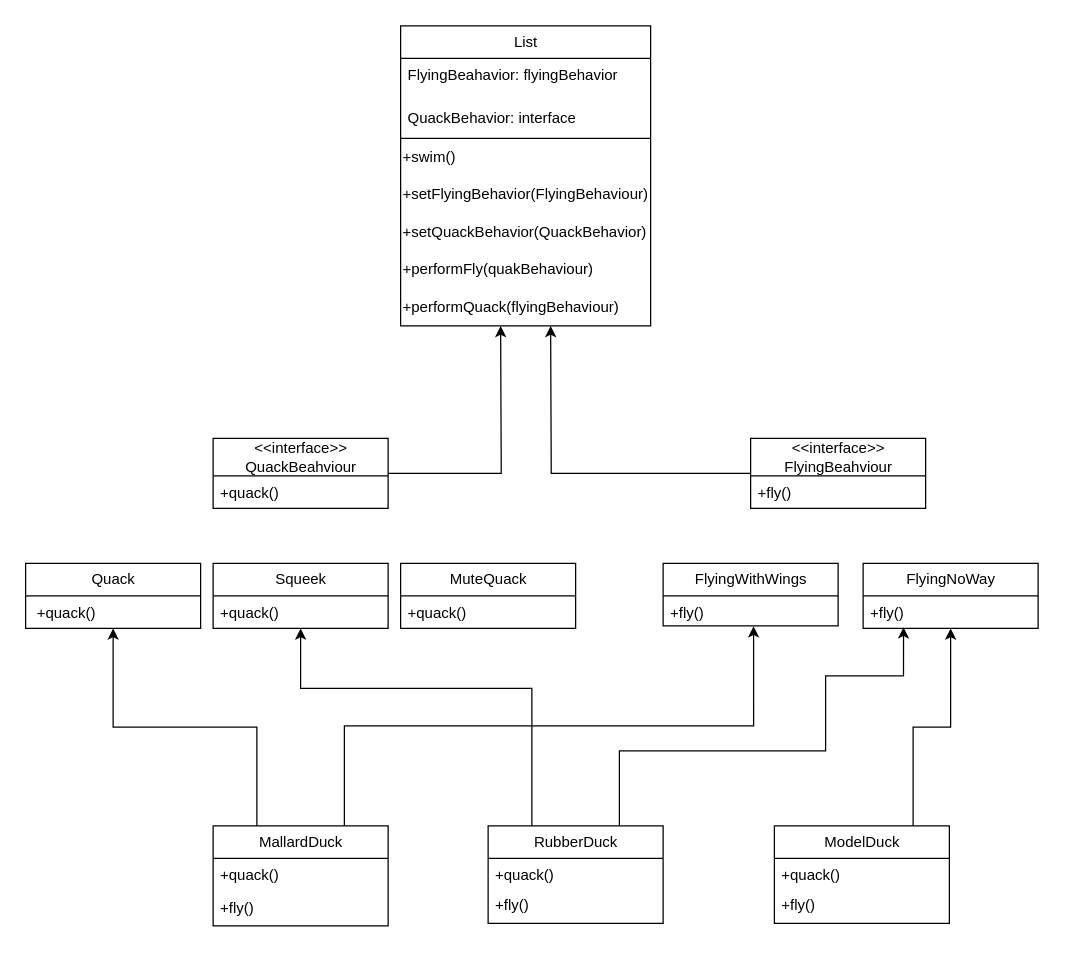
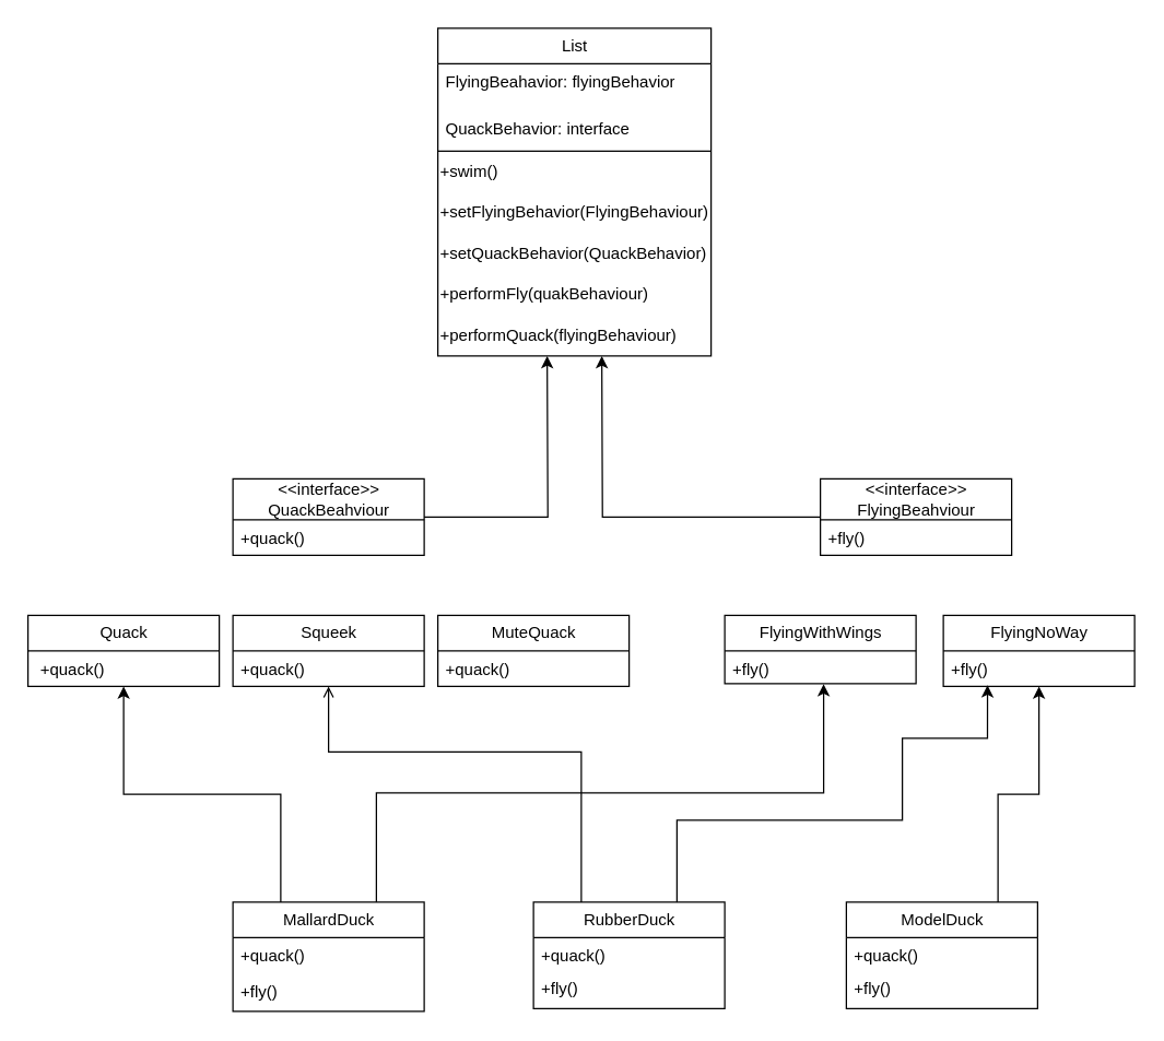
  <mxCell id="0" />
  <mxCell id="1" parent="0" />
  <mxCell id="2" style="edgeStyle=orthogonalEdgeStyle;rounded=0;orthogonalLoop=1;jettySize=auto;html=1;exitX=1;exitY=0.5;exitDx=0;exitDy=0;entryX=0.25;entryY=1;entryDx=0;entryDy=0;" edge="1" parent="1" source="3"><mxGeometry relative="1" as="geometry"><mxPoint x="400" y="260" as="targetPoint" /></mxGeometry></mxCell>
  <mxCell id="3" value="&amp;lt;&amp;lt;interface&amp;gt;&amp;gt;&lt;div&gt;QuackBeahviour&lt;/div&gt;" style="swimlane;fontStyle=0;childLayout=stackLayout;horizontal=1;startSize=30;fillColor=none;horizontalStack=0;resizeParent=1;resizeParentMax=0;resizeLast=0;collapsible=1;marginBottom=0;html=1;" vertex="1" parent="1"><mxGeometry x="170" y="350" width="140" height="56" as="geometry" /></mxCell>
  <mxCell id="4" value="+quack()" style="text;strokeColor=none;fillColor=none;align=left;verticalAlign=top;spacingLeft=4;spacingRight=4;overflow=hidden;rotatable=0;points=[[0,0.5],[1,0.5]];portConstraint=eastwest;whiteSpace=wrap;html=1;" vertex="1" parent="3"><mxGeometry y="30" width="140" height="26" as="geometry" /></mxCell>
  <mxCell id="5" style="edgeStyle=orthogonalEdgeStyle;rounded=0;orthogonalLoop=1;jettySize=auto;html=1;entryX=0.75;entryY=1;entryDx=0;entryDy=0;" edge="1" parent="1" source="6"><mxGeometry relative="1" as="geometry"><mxPoint x="440" y="260" as="targetPoint" /></mxGeometry></mxCell>
  <mxCell id="6" value="&amp;lt;&amp;lt;interface&amp;gt;&amp;gt;&lt;div&gt;FlyingBeahviour&lt;/div&gt;" style="swimlane;fontStyle=0;childLayout=stackLayout;horizontal=1;startSize=30;fillColor=none;horizontalStack=0;resizeParent=1;resizeParentMax=0;resizeLast=0;collapsible=1;marginBottom=0;html=1;" vertex="1" parent="1"><mxGeometry x="600" y="350" width="140" height="56" as="geometry" /></mxCell>
  <mxCell id="7" value="+fly()" style="text;strokeColor=none;fillColor=none;align=left;verticalAlign=top;spacingLeft=4;spacingRight=4;overflow=hidden;rotatable=0;points=[[0,0.5],[1,0.5]];portConstraint=eastwest;whiteSpace=wrap;html=1;" vertex="1" parent="6"><mxGeometry y="30" width="140" height="26" as="geometry" /></mxCell>
  <mxCell id="8" value="Quack" style="swimlane;fontStyle=0;childLayout=stackLayout;horizontal=1;startSize=26;fillColor=none;horizontalStack=0;resizeParent=1;resizeParentMax=0;resizeLast=0;collapsible=1;marginBottom=0;html=1;" vertex="1" parent="1"><mxGeometry y="450" width="140" height="52" as="geometry" x="20" /></mxCell>
  <mxCell id="9" value="&amp;nbsp;+quack()" style="text;strokeColor=none;fillColor=none;align=left;verticalAlign=top;spacingLeft=4;spacingRight=4;overflow=hidden;rotatable=0;points=[[0,0.5],[1,0.5]];portConstraint=eastwest;whiteSpace=wrap;html=1;" vertex="1" parent="8"><mxGeometry y="26" width="140" height="26" as="geometry" /></mxCell>
  <mxCell id="10" value="Squeek" style="swimlane;fontStyle=0;childLayout=stackLayout;horizontal=1;startSize=26;fillColor=none;horizontalStack=0;resizeParent=1;resizeParentMax=0;resizeLast=0;collapsible=1;marginBottom=0;html=1;" vertex="1" parent="1"><mxGeometry x="170" y="450" width="140" height="52" as="geometry" /></mxCell>
  <mxCell id="11" value="+quack()" style="text;strokeColor=none;fillColor=none;align=left;verticalAlign=top;spacingLeft=4;spacingRight=4;overflow=hidden;rotatable=0;points=[[0,0.5],[1,0.5]];portConstraint=eastwest;whiteSpace=wrap;html=1;" vertex="1" parent="10"><mxGeometry y="26" width="140" height="26" as="geometry" /></mxCell>
  <mxCell id="12" value="FlyingWithWings" style="swimlane;fontStyle=0;childLayout=stackLayout;horizontal=1;startSize=26;fillColor=none;horizontalStack=0;resizeParent=1;resizeParentMax=0;resizeLast=0;collapsible=1;marginBottom=0;html=1;" vertex="1" parent="1"><mxGeometry x="530" y="450" width="140" height="50" as="geometry" /></mxCell>
  <mxCell id="13" value="+fly()" style="text;strokeColor=none;fillColor=none;align=left;verticalAlign=top;spacingLeft=4;spacingRight=4;overflow=hidden;rotatable=0;points=[[0,0.5],[1,0.5]];portConstraint=eastwest;whiteSpace=wrap;html=1;" vertex="1" parent="12"><mxGeometry y="26" width="140" height="24" as="geometry" /></mxCell>
  <mxCell id="14" value="FlyingNoWay" style="swimlane;fontStyle=0;childLayout=stackLayout;horizontal=1;startSize=26;fillColor=none;horizontalStack=0;resizeParent=1;resizeParentMax=0;resizeLast=0;collapsible=1;marginBottom=0;html=1;" vertex="1" parent="1"><mxGeometry x="690" y="450" width="140" height="52" as="geometry" /></mxCell>
  <mxCell id="15" value="+fly()" style="text;strokeColor=none;fillColor=none;align=left;verticalAlign=top;spacingLeft=4;spacingRight=4;overflow=hidden;rotatable=0;points=[[0,0.5],[1,0.5]];portConstraint=eastwest;whiteSpace=wrap;html=1;" vertex="1" parent="14"><mxGeometry y="26" width="140" height="26" as="geometry" /></mxCell>
  <mxCell id="16" value="MuteQuack" style="swimlane;fontStyle=0;childLayout=stackLayout;horizontal=1;startSize=26;fillColor=none;horizontalStack=0;resizeParent=1;resizeParentMax=0;resizeLast=0;collapsible=1;marginBottom=0;html=1;" vertex="1" parent="1"><mxGeometry x="320" y="450" width="140" height="52" as="geometry" /></mxCell>
  <mxCell id="17" value="+quack()" style="text;strokeColor=none;fillColor=none;align=left;verticalAlign=top;spacingLeft=4;spacingRight=4;overflow=hidden;rotatable=0;points=[[0,0.5],[1,0.5]];portConstraint=eastwest;whiteSpace=wrap;html=1;" vertex="1" parent="16"><mxGeometry y="26" width="140" height="26" as="geometry" /></mxCell>
  <mxCell id="18" style="edgeStyle=orthogonalEdgeStyle;rounded=0;orthogonalLoop=1;jettySize=auto;html=1;exitX=0.25;exitY=0;exitDx=0;exitDy=0;" edge="1" parent="1" source="19" target="8"><mxGeometry relative="1" as="geometry" /></mxCell>
  <mxCell id="19" value="MallardDuck" style="swimlane;fontStyle=0;childLayout=stackLayout;horizontal=1;startSize=26;fillColor=none;horizontalStack=0;resizeParent=1;resizeParentMax=0;resizeLast=0;collapsible=1;marginBottom=0;html=1;" vertex="1" parent="1"><mxGeometry x="170" y="660" width="140" height="80" as="geometry" /></mxCell>
  <mxCell id="20" value="+quack()" style="text;strokeColor=none;fillColor=none;align=left;verticalAlign=top;spacingLeft=4;spacingRight=4;overflow=hidden;rotatable=0;points=[[0,0.5],[1,0.5]];portConstraint=eastwest;whiteSpace=wrap;html=1;" vertex="1" parent="19"><mxGeometry y="26" width="140" height="54" as="geometry" /></mxCell>
  <mxCell id="21" style="edgeStyle=orthogonalEdgeStyle;rounded=0;orthogonalLoop=1;jettySize=auto;html=1;entryX=0.231;entryY=0.968;entryDx=0;entryDy=0;entryPerimeter=0;exitX=0.75;exitY=0;exitDx=0;exitDy=0;" edge="1" parent="1" source="23" target="15"><mxGeometry relative="1" as="geometry"><Array as="points"><mxPoint x="495" y="600" /><mxPoint x="660" y="600" /><mxPoint x="660" y="540" /><mxPoint x="722" y="540" /></Array></mxGeometry></mxCell>
- <mxCell id="22" style="edgeStyle=orthogonalEdgeStyle;rounded=0;orthogonalLoop=1;jettySize=auto;html=1;exitX=0.25;exitY=0;exitDx=0;exitDy=0;" edge="1" parent="1" source="23" target="10"><mxGeometry relative="1" as="geometry"><Array as="points"><mxPoint x="425" y="550" /><mxPoint x="240" y="550" /></Array></mxGeometry></mxCell>
+ <mxCell id="22" style="edgeStyle=orthogonalEdgeStyle;rounded=0;orthogonalLoop=1;jettySize=auto;html=1;exitX=0.25;exitY=0;exitDx=0;exitDy=0;endArrow=open;" edge="1" parent="1" source="23" target="10"><mxGeometry relative="1" as="geometry"><Array as="points"><mxPoint x="425" y="550" /><mxPoint x="240" y="550" /></Array></mxGeometry></mxCell>
  <mxCell id="23" value="RubberDuck" style="swimlane;fontStyle=0;childLayout=stackLayout;horizontal=1;startSize=26;fillColor=none;horizontalStack=0;resizeParent=1;resizeParentMax=0;resizeLast=0;collapsible=1;marginBottom=0;html=1;" vertex="1" parent="1"><mxGeometry x="390" y="660" width="140" height="78" as="geometry" /></mxCell>
  <mxCell id="24" value="+quack()" style="text;strokeColor=none;fillColor=none;align=left;verticalAlign=top;spacingLeft=4;spacingRight=4;overflow=hidden;rotatable=0;points=[[0,0.5],[1,0.5]];portConstraint=eastwest;whiteSpace=wrap;html=1;" vertex="1" parent="23"><mxGeometry y="26" width="140" height="24" as="geometry" /></mxCell>
  <mxCell id="25" value="+fly()&lt;div&gt;&lt;br&gt;&lt;/div&gt;" style="text;strokeColor=none;fillColor=none;align=left;verticalAlign=top;spacingLeft=4;spacingRight=4;overflow=hidden;rotatable=0;points=[[0,0.5],[1,0.5]];portConstraint=eastwest;whiteSpace=wrap;html=1;" vertex="1" parent="23"><mxGeometry y="50" width="140" height="28" as="geometry" /></mxCell>
  <mxCell id="26" style="edgeStyle=orthogonalEdgeStyle;rounded=0;orthogonalLoop=1;jettySize=auto;html=1;" edge="1" parent="1" source="27" target="14"><mxGeometry relative="1" as="geometry"><Array as="points"><mxPoint x="730" y="581" /><mxPoint x="760" y="581" /></Array></mxGeometry></mxCell>
  <mxCell id="27" value="ModelDuck" style="swimlane;fontStyle=0;childLayout=stackLayout;horizontal=1;startSize=26;fillColor=none;horizontalStack=0;resizeParent=1;resizeParentMax=0;resizeLast=0;collapsible=1;marginBottom=0;html=1;" vertex="1" parent="1"><mxGeometry x="619" y="660" width="140" height="78" as="geometry" /></mxCell>
  <mxCell id="28" value="+quack()" style="text;strokeColor=none;fillColor=none;align=left;verticalAlign=top;spacingLeft=4;spacingRight=4;overflow=hidden;rotatable=0;points=[[0,0.5],[1,0.5]];portConstraint=eastwest;whiteSpace=wrap;html=1;" vertex="1" parent="27"><mxGeometry y="26" width="140" height="24" as="geometry" /></mxCell>
  <mxCell id="29" value="+fly()&lt;div&gt;&lt;br&gt;&lt;/div&gt;" style="text;strokeColor=none;fillColor=none;align=left;verticalAlign=top;spacingLeft=4;spacingRight=4;overflow=hidden;rotatable=0;points=[[0,0.5],[1,0.5]];portConstraint=eastwest;whiteSpace=wrap;html=1;" vertex="1" parent="27"><mxGeometry y="50" width="140" height="28" as="geometry" /></mxCell>
  <mxCell id="30" style="edgeStyle=orthogonalEdgeStyle;rounded=0;orthogonalLoop=1;jettySize=auto;html=1;entryX=0.517;entryY=1.014;entryDx=0;entryDy=0;entryPerimeter=0;exitX=0.75;exitY=0;exitDx=0;exitDy=0;" edge="1" parent="1" source="19" target="13"><mxGeometry relative="1" as="geometry" /></mxCell>
  <mxCell id="31" value="+fly()&lt;div&gt;&lt;br&gt;&lt;/div&gt;" style="text;strokeColor=none;fillColor=none;align=left;verticalAlign=top;spacingLeft=4;spacingRight=4;overflow=hidden;rotatable=0;points=[[0,0.5],[1,0.5]];portConstraint=eastwest;whiteSpace=wrap;html=1;" vertex="1" parent="1"><mxGeometry x="170" y="712" width="140" height="28" as="geometry" /></mxCell>
  <mxCell id="32" value="List" style="swimlane;fontStyle=0;childLayout=stackLayout;horizontal=1;startSize=26;fillColor=none;horizontalStack=0;resizeParent=1;resizeParentMax=0;resizeLast=0;collapsible=1;marginBottom=0;html=1;" vertex="1" parent="1"><mxGeometry x="320" y="20" width="200" height="240" as="geometry" /></mxCell>
  <mxCell id="33" value="FlyingBeahavior: flyingBehavior" style="text;strokeColor=none;fillColor=none;align=left;verticalAlign=top;spacingLeft=4;spacingRight=4;overflow=hidden;rotatable=0;points=[[0,0.5],[1,0.5]];portConstraint=eastwest;whiteSpace=wrap;html=1;" vertex="1" parent="32"><mxGeometry y="26" width="200" height="34" as="geometry" /></mxCell>
  <mxCell id="34" value="" style="endArrow=none;html=1;rounded=0;entryX=1;entryY=0;entryDx=0;entryDy=0;" edge="1" parent="32" target="36"><mxGeometry width="50" height="50" relative="1" as="geometry"><mxPoint y="90" as="sourcePoint" /><mxPoint x="50" y="40" as="targetPoint" /></mxGeometry></mxCell>
  <mxCell id="35" value="QuackBehavior: interface&lt;div&gt;&lt;br&gt;&lt;/div&gt;" style="text;strokeColor=none;fillColor=none;align=left;verticalAlign=top;spacingLeft=4;spacingRight=4;overflow=hidden;rotatable=0;points=[[0,0.5],[1,0.5]];portConstraint=eastwest;whiteSpace=wrap;html=1;" vertex="1" parent="32"><mxGeometry y="60" width="200" height="30" as="geometry" /></mxCell>
  <mxCell id="36" value="+swim()" style="text;html=1;align=left;verticalAlign=middle;whiteSpace=wrap;rounded=0;strokeColor=none;fillColor=none;strokeWidth=1;" vertex="1" parent="32"><mxGeometry y="90" width="200" height="30" as="geometry" /></mxCell>
  <mxCell id="37" value="&lt;div&gt;+setFlyingBehavior(FlyingBehaviour)&lt;/div&gt;" style="text;html=1;align=left;verticalAlign=middle;whiteSpace=wrap;rounded=0;" vertex="1" parent="32"><mxGeometry y="120" width="200" height="30" as="geometry" /></mxCell>
  <mxCell id="38" value="+setQuackBehavior(QuackBehavior)" style="text;html=1;align=left;verticalAlign=middle;whiteSpace=wrap;rounded=0;" vertex="1" parent="32"><mxGeometry y="150" width="200" height="30" as="geometry" /></mxCell>
  <mxCell id="39" value="+performFly(quakBehaviour)" style="text;html=1;align=left;verticalAlign=middle;whiteSpace=wrap;rounded=0;" vertex="1" parent="32"><mxGeometry y="180" width="200" height="30" as="geometry" /></mxCell>
  <mxCell id="40" value="+performQuack(flyingBehaviour)" style="text;html=1;align=left;verticalAlign=middle;whiteSpace=wrap;rounded=0;" vertex="1" parent="32"><mxGeometry y="210" width="200" height="30" as="geometry" /></mxCell>
